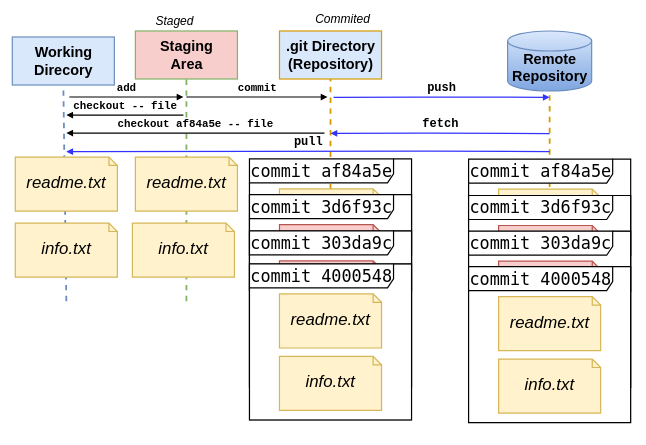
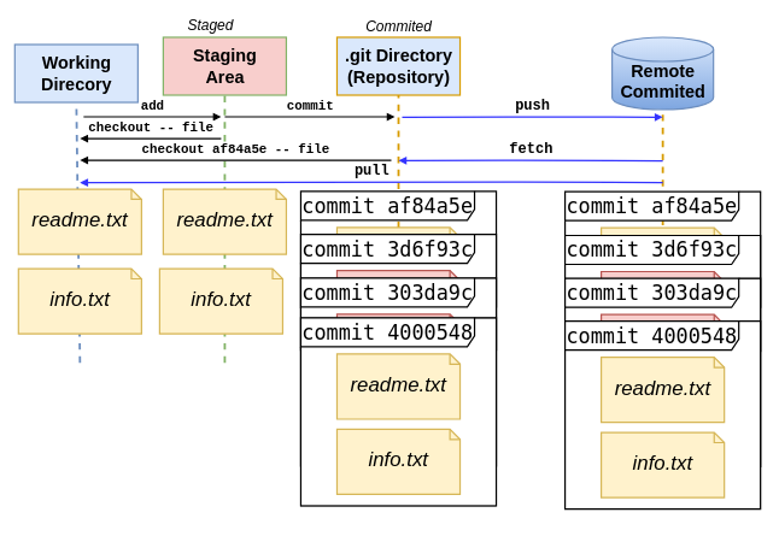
  <mxCell id="0" />
  <mxCell id="1" parent="0" />
  <mxCell id="2" value="&lt;font&gt;&lt;font&gt;&lt;font&gt;&lt;font&gt;&lt;font&gt;&lt;font&gt;&lt;font&gt;&lt;font&gt;&lt;font&gt;&lt;font&gt;&lt;font&gt;&lt;font&gt;&lt;font&gt;&lt;font&gt;&lt;font face=&quot;Courier New&quot; size=&quot;1&quot;&gt;&lt;b style=&quot;font-size: 18px&quot;&gt;add&lt;/b&gt;&lt;/font&gt;&lt;br&gt;&lt;/font&gt;&lt;/font&gt;&lt;/font&gt;&lt;/font&gt;&lt;/font&gt;&lt;/font&gt;&lt;/font&gt;&lt;/font&gt;&lt;/font&gt;&lt;/font&gt;&lt;/font&gt;&lt;/font&gt;&lt;/font&gt;&lt;/font&gt;" style="html=1;verticalAlign=bottom;startArrow=none;startFill=0;endArrow=block;startSize=8;strokeWidth=2;" parent="1" edge="1"><mxGeometry width="60" relative="1" as="geometry"><mxPoint x="115" y="161" as="sourcePoint" /><mxPoint x="305" y="161" as="targetPoint" /><Array as="points"><mxPoint x="246" y="161" /></Array></mxGeometry></mxCell>
  <mxCell id="3" value="&lt;i style=&quot;font-size: 20px;&quot;&gt;Staged&lt;/i&gt;&lt;br style=&quot;font-size: 20px;&quot;&gt;" style="text;html=1;resizable=0;points=[];autosize=1;align=center;verticalAlign=top;spacingTop=-4;fontSize=20;" parent="1" vertex="1"><mxGeometry x="260" y="20" width="60" height="20" as="geometry" /></mxCell>
- <mxCell id="4" value="&lt;i style=&quot;font-size: 20px;&quot;&gt;Commited&lt;/i&gt;&lt;br style=&quot;font-size: 20px;&quot;&gt;" style="text;html=1;resizable=0;points=[];autosize=1;align=center;verticalAlign=top;spacingTop=-4;fontSize=20;" parent="1" vertex="1"><mxGeometry x="535" y="16" width="70" height="20" as="geometry" /></mxCell>
+ <mxCell id="4" value="&lt;i style=&quot;font-size: 20px;&quot;&gt;Commited&lt;/i&gt;&lt;br style=&quot;font-size: 20px;&quot;&gt;" style="text;html=1;resizable=0;points=[];autosize=1;align=center;verticalAlign=top;spacingTop=-4;fontSize=20;" parent="1" vertex="1"><mxGeometry x="515" y="21" width="70" height="20" as="geometry" /></mxCell>
  <mxCell id="5" value="Working&lt;br style=&quot;font-size: 24px;&quot;&gt;Direcory&lt;br style=&quot;font-size: 24px;&quot;&gt;" style="html=1;strokeWidth=2;fontSize=24;align=center;fontStyle=1;fillColor=#dae8fc;strokeColor=#6c8ebf;" parent="1" vertex="1"><mxGeometry x="20" y="61" width="170" height="80" as="geometry" /></mxCell>
  <mxCell id="6" value="Staging&lt;br&gt;Area&lt;br style=&quot;font-size: 24px&quot;&gt;" style="html=1;strokeWidth=2;fontSize=24;align=center;fontStyle=1;fillColor=#f8cecc;strokeColor=#82b366;" parent="1" vertex="1"><mxGeometry x="225" y="51" width="170" height="80" as="geometry" /></mxCell>
  <mxCell id="7" value=".git Directory&lt;br&gt;(Repository)&lt;br style=&quot;font-size: 24px&quot;&gt;" style="html=1;strokeWidth=2;fontSize=24;align=center;fontStyle=1;fillColor=#dae8fc;strokeColor=#d79b00;" parent="1" vertex="1"><mxGeometry x="465" y="51" width="170" height="80" as="geometry" /></mxCell>
  <mxCell id="8" value="" style="endArrow=none;dashed=1;html=1;strokeWidth=3;fontSize=28;entryX=0.5;entryY=1;entryDx=0;entryDy=0;fillColor=#dae8fc;strokeColor=#6c8ebf;" parent="1" target="5" edge="1"><mxGeometry width="50" height="50" relative="1" as="geometry"><mxPoint x="110" y="501" as="sourcePoint" /><mxPoint x="75" y="191" as="targetPoint" /></mxGeometry></mxCell>
  <mxCell id="9" value="" style="endArrow=none;dashed=1;html=1;strokeWidth=3;fontSize=28;fillColor=#d5e8d4;strokeColor=#82b366;entryX=0.5;entryY=1;entryDx=0;entryDy=0;" parent="1" target="6" edge="1"><mxGeometry width="50" height="50" relative="1" as="geometry"><mxPoint x="310" y="501" as="sourcePoint" /><mxPoint x="335" y="161" as="targetPoint" /></mxGeometry></mxCell>
  <mxCell id="10" value="" style="endArrow=none;dashed=1;html=1;strokeWidth=3;fontSize=28;entryX=0.5;entryY=1;entryDx=0;entryDy=0;fillColor=#ffe6cc;strokeColor=#d79b00;" parent="1" target="7" edge="1"><mxGeometry width="50" height="50" relative="1" as="geometry"><mxPoint x="550" y="441" as="sourcePoint" /><mxPoint x="320" y="141" as="targetPoint" /></mxGeometry></mxCell>
  <mxCell id="11" value="&lt;font&gt;&lt;font&gt;&lt;font&gt;&lt;font&gt;&lt;font&gt;&lt;font&gt;&lt;font&gt;&lt;font&gt;&lt;font&gt;&lt;font&gt;&lt;font&gt;&lt;font&gt;&lt;font&gt;&lt;font&gt;&lt;font face=&quot;Courier New&quot; size=&quot;1&quot;&gt;&lt;b style=&quot;font-size: 18px&quot;&gt;commit&lt;/b&gt;&lt;/font&gt;&lt;br&gt;&lt;/font&gt;&lt;/font&gt;&lt;/font&gt;&lt;/font&gt;&lt;/font&gt;&lt;/font&gt;&lt;/font&gt;&lt;/font&gt;&lt;/font&gt;&lt;/font&gt;&lt;/font&gt;&lt;/font&gt;&lt;/font&gt;&lt;/font&gt;" style="html=1;verticalAlign=bottom;startArrow=none;startFill=0;endArrow=block;startSize=8;strokeWidth=2;" parent="1" edge="1"><mxGeometry width="60" relative="1" as="geometry"><mxPoint x="310" y="161" as="sourcePoint" /><mxPoint x="545" y="161" as="targetPoint" /><Array as="points"><mxPoint x="451" y="161" /></Array></mxGeometry></mxCell>
  <mxCell id="12" value="&lt;table&gt;&lt;tbody&gt;&lt;tr&gt;&lt;td&gt;&lt;div id=&quot;vt100&quot;&gt;&lt;pre&gt;&lt;span&gt;commit af84a5e&lt;/span&gt;&lt;/pre&gt;&lt;/div&gt;&lt;/td&gt;&lt;/tr&gt;&lt;/tbody&gt;&lt;/table&gt;" style="shape=umlFrame;whiteSpace=wrap;html=1;strokeWidth=2;fontSize=28;align=center;width=240;height=40;" parent="1" vertex="1"><mxGeometry x="415" y="264" width="270" height="160" as="geometry" /></mxCell>
  <mxCell id="13" value="readme.txt&lt;br&gt;" style="shape=note;whiteSpace=wrap;html=1;size=14;verticalAlign=middle;align=center;spacingTop=-6;strokeWidth=2;fontSize=28;fillColor=#fff2cc;strokeColor=#d6b656;fontStyle=2" parent="1" vertex="1"><mxGeometry x="465" y="314" width="170" height="90" as="geometry" /></mxCell>
  <mxCell id="14" value="readme.txt&lt;br&gt;" style="shape=note;whiteSpace=wrap;html=1;size=14;verticalAlign=middle;align=center;spacingTop=-6;strokeWidth=2;fontSize=28;fillColor=#fff2cc;strokeColor=#d6b656;fontStyle=2" parent="1" vertex="1"><mxGeometry x="225" y="261" width="170" height="90" as="geometry" /></mxCell>
  <mxCell id="15" value="readme.txt&lt;br&gt;" style="shape=note;whiteSpace=wrap;html=1;size=14;verticalAlign=middle;align=center;spacingTop=-6;strokeWidth=2;fontSize=28;fillColor=#fff2cc;strokeColor=#d6b656;fontStyle=2" parent="1" vertex="1"><mxGeometry x="25" y="261" width="170" height="90" as="geometry" /></mxCell>
  <mxCell id="16" value="" style="group" parent="1" vertex="1" connectable="0"><mxGeometry x="415" y="323.5" width="270" height="160" as="geometry" /></mxCell>
  <mxCell id="17" value="" style="rounded=0;whiteSpace=wrap;html=1;fontSize=24;" parent="16" vertex="1"><mxGeometry width="270" height="160" as="geometry" /></mxCell>
  <mxCell id="18" value="&lt;table&gt;&lt;tbody&gt;&lt;tr&gt;&lt;td&gt;&lt;div id=&quot;vt100&quot;&gt;&lt;pre&gt;&lt;span&gt;commit &lt;/span&gt;3d6f93c&lt;/pre&gt;&lt;/div&gt;&lt;/td&gt;&lt;/tr&gt;&lt;/tbody&gt;&lt;/table&gt;" style="shape=umlFrame;whiteSpace=wrap;html=1;strokeWidth=2;fontSize=28;align=center;width=240;height=40;" parent="16" vertex="1"><mxGeometry width="270" height="160" as="geometry" /></mxCell>
  <mxCell id="19" value="readme.txt&lt;br&gt;" style="shape=note;whiteSpace=wrap;html=1;size=14;verticalAlign=middle;align=center;spacingTop=-6;strokeWidth=2;fontSize=28;fillColor=#f8cecc;strokeColor=#b85450;fontStyle=2" parent="16" vertex="1"><mxGeometry x="50" y="50" width="170" height="90" as="geometry" /></mxCell>
  <mxCell id="20" value="info.txt&lt;br&gt;" style="shape=note;whiteSpace=wrap;html=1;size=14;verticalAlign=middle;align=center;spacingTop=-6;strokeWidth=2;fontSize=28;fillColor=#fff2cc;strokeColor=#d6b656;fontStyle=2" parent="1" vertex="1"><mxGeometry x="25" y="371" width="170" height="90" as="geometry" /></mxCell>
  <mxCell id="21" value="info.txt&lt;br&gt;" style="shape=note;whiteSpace=wrap;html=1;size=14;verticalAlign=middle;align=center;spacingTop=-6;strokeWidth=2;fontSize=28;fillColor=#fff2cc;strokeColor=#d6b656;fontStyle=2" parent="1" vertex="1"><mxGeometry x="220" y="371" width="170" height="90" as="geometry" /></mxCell>
  <mxCell id="22" value="" style="group" parent="1" vertex="1" connectable="0"><mxGeometry x="415" y="384" width="270" height="335" as="geometry" /></mxCell>
  <mxCell id="23" value="" style="rounded=0;whiteSpace=wrap;html=1;fontSize=24;" parent="22" vertex="1"><mxGeometry width="270" height="260" as="geometry" /></mxCell>
  <mxCell id="24" value="&lt;table&gt;&lt;tbody&gt;&lt;tr&gt;&lt;td&gt;&lt;div id=&quot;vt100&quot;&gt;&lt;pre&gt;&lt;span&gt;commit &lt;/span&gt;303da9c&lt;/pre&gt;&lt;/div&gt;&lt;/td&gt;&lt;/tr&gt;&lt;/tbody&gt;&lt;/table&gt;" style="shape=umlFrame;whiteSpace=wrap;html=1;strokeWidth=2;fontSize=28;align=center;width=240;height=40;" parent="22" vertex="1"><mxGeometry width="270" height="260" as="geometry" /></mxCell>
  <mxCell id="25" value="readme.txt&lt;br&gt;" style="shape=note;whiteSpace=wrap;html=1;size=14;verticalAlign=middle;align=center;spacingTop=-6;strokeWidth=2;fontSize=28;fillColor=#f8cecc;strokeColor=#b85450;fontStyle=2" parent="22" vertex="1"><mxGeometry x="50" y="50" width="170" height="90" as="geometry" /></mxCell>
  <mxCell id="26" value="info.txt&lt;br&gt;" style="shape=note;whiteSpace=wrap;html=1;size=14;verticalAlign=middle;align=center;spacingTop=-6;strokeWidth=2;fontSize=28;fillColor=#fff2cc;strokeColor=#d6b656;fontStyle=2" parent="22" vertex="1"><mxGeometry x="50" y="154" width="170" height="90" as="geometry" /></mxCell>
  <mxCell id="27" value="" style="group" parent="22" vertex="1" connectable="0"><mxGeometry y="55" width="270" height="280" as="geometry" /></mxCell>
  <mxCell id="28" value="" style="rounded=0;whiteSpace=wrap;html=1;fontSize=24;" parent="27" vertex="1"><mxGeometry width="270" height="260" as="geometry" /></mxCell>
  <mxCell id="29" value="&lt;table&gt;&lt;tbody&gt;&lt;tr&gt;&lt;td&gt;&lt;div id=&quot;vt100&quot;&gt;&lt;pre&gt;&lt;span&gt;commit &lt;/span&gt;4000548&lt;/pre&gt;&lt;/div&gt;&lt;/td&gt;&lt;/tr&gt;&lt;/tbody&gt;&lt;/table&gt;" style="shape=umlFrame;whiteSpace=wrap;html=1;strokeWidth=2;fontSize=28;align=center;width=240;height=40;" parent="27" vertex="1"><mxGeometry width="270" height="260" as="geometry" /></mxCell>
  <mxCell id="30" value="readme.txt&lt;br&gt;" style="shape=note;whiteSpace=wrap;html=1;size=14;verticalAlign=middle;align=center;spacingTop=-6;strokeWidth=2;fontSize=28;fillColor=#fff2cc;strokeColor=#d6b656;fontStyle=2" parent="27" vertex="1"><mxGeometry x="50" y="50" width="170" height="90" as="geometry" /></mxCell>
  <mxCell id="31" value="info.txt&lt;br&gt;" style="shape=note;whiteSpace=wrap;html=1;size=14;verticalAlign=middle;align=center;spacingTop=-6;strokeWidth=2;fontSize=28;fillColor=#fff2cc;strokeColor=#d6b656;fontStyle=2" parent="27" vertex="1"><mxGeometry x="50" y="154" width="170" height="90" as="geometry" /></mxCell>
  <mxCell id="32" value="" style="group" vertex="1" connectable="0" parent="1"><mxGeometry x="845" y="51" width="140" height="100" as="geometry" /></mxCell>
  <mxCell id="33" value="" style="strokeWidth=2;html=1;shape=mxgraph.flowchart.database;whiteSpace=wrap;fontSize=24;gradientColor=#7ea6e0;fillColor=#dae8fc;strokeColor=#6c8ebf;" vertex="1" parent="32"><mxGeometry width="140" height="100" as="geometry" /></mxCell>
- <mxCell id="34" value="&lt;div style=&quot;text-align: center&quot;&gt;&lt;b&gt;Remote&lt;/b&gt;&lt;/div&gt;&lt;b&gt;&lt;div style=&quot;text-align: center&quot;&gt;&lt;b&gt;Repository&lt;/b&gt;&lt;/div&gt;&lt;/b&gt;" style="text;html=1;resizable=0;points=[];autosize=1;align=center;verticalAlign=top;spacingTop=-4;fontSize=24;fillColor=none;" vertex="1" parent="32"><mxGeometry y="30" width="140" height="60" as="geometry" /></mxCell>
+ <mxCell id="34" value="&lt;div style=&quot;text-align: center&quot;&gt;&lt;b&gt;Remote&lt;/b&gt;&lt;/div&gt;&lt;b&gt;&lt;div style=&quot;text-align: center&quot;&gt;&lt;b&gt;Commited&lt;/b&gt;&lt;/div&gt;&lt;/b&gt;" style="text;html=1;resizable=0;points=[];autosize=1;align=center;verticalAlign=top;spacingTop=-4;fontSize=24;fillColor=none;" vertex="1" parent="32"><mxGeometry y="30" width="140" height="60" as="geometry" /></mxCell>
  <mxCell id="35" value="" style="endArrow=none;dashed=1;html=1;strokeWidth=3;fontSize=28;entryX=0.5;entryY=1;entryDx=0;entryDy=0;fillColor=#ffe6cc;strokeColor=#d79b00;" edge="1" parent="1"><mxGeometry width="50" height="50" relative="1" as="geometry"><mxPoint x="915" y="671" as="sourcePoint" /><mxPoint x="915" y="151" as="targetPoint" /></mxGeometry></mxCell>
  <mxCell id="36" value="&lt;table&gt;&lt;tbody&gt;&lt;tr&gt;&lt;td&gt;&lt;div id=&quot;vt100&quot;&gt;&lt;pre&gt;&lt;span&gt;commit af84a5e&lt;/span&gt;&lt;/pre&gt;&lt;/div&gt;&lt;/td&gt;&lt;/tr&gt;&lt;/tbody&gt;&lt;/table&gt;" style="shape=umlFrame;whiteSpace=wrap;html=1;strokeWidth=2;fontSize=28;align=center;width=240;height=40;" vertex="1" parent="1"><mxGeometry x="780" y="264.5" width="270" height="160" as="geometry" /></mxCell>
  <mxCell id="37" value="readme.txt&lt;br&gt;" style="shape=note;whiteSpace=wrap;html=1;size=14;verticalAlign=middle;align=center;spacingTop=-6;strokeWidth=2;fontSize=28;fillColor=#fff2cc;strokeColor=#d6b656;fontStyle=2" vertex="1" parent="1"><mxGeometry x="830" y="314.5" width="170" height="90" as="geometry" /></mxCell>
  <mxCell id="38" value="" style="group" vertex="1" connectable="0" parent="1"><mxGeometry x="780" y="325" width="270" height="160" as="geometry" /></mxCell>
  <mxCell id="39" value="" style="rounded=0;whiteSpace=wrap;html=1;fontSize=24;" vertex="1" parent="38"><mxGeometry width="270" height="160" as="geometry" /></mxCell>
  <mxCell id="40" value="&lt;table&gt;&lt;tbody&gt;&lt;tr&gt;&lt;td&gt;&lt;div id=&quot;vt100&quot;&gt;&lt;pre&gt;&lt;span&gt;commit &lt;/span&gt;3d6f93c&lt;/pre&gt;&lt;/div&gt;&lt;/td&gt;&lt;/tr&gt;&lt;/tbody&gt;&lt;/table&gt;" style="shape=umlFrame;whiteSpace=wrap;html=1;strokeWidth=2;fontSize=28;align=center;width=240;height=40;" vertex="1" parent="38"><mxGeometry width="270" height="160" as="geometry" /></mxCell>
  <mxCell id="41" value="readme.txt&lt;br&gt;" style="shape=note;whiteSpace=wrap;html=1;size=14;verticalAlign=middle;align=center;spacingTop=-6;strokeWidth=2;fontSize=28;fillColor=#f8cecc;strokeColor=#b85450;fontStyle=2" vertex="1" parent="38"><mxGeometry x="50" y="50" width="170" height="90" as="geometry" /></mxCell>
  <mxCell id="42" value="" style="group" vertex="1" connectable="0" parent="1"><mxGeometry x="784" y="363.5" width="270" height="339" as="geometry" /></mxCell>
  <mxCell id="43" value="" style="rounded=0;whiteSpace=wrap;html=1;fontSize=24;" vertex="1" parent="42"><mxGeometry x="-4" y="21" width="270" height="260" as="geometry" /></mxCell>
  <mxCell id="44" value="&lt;table&gt;&lt;tbody&gt;&lt;tr&gt;&lt;td&gt;&lt;div id=&quot;vt100&quot;&gt;&lt;pre&gt;&lt;span&gt;commit &lt;/span&gt;303da9c&lt;/pre&gt;&lt;/div&gt;&lt;/td&gt;&lt;/tr&gt;&lt;/tbody&gt;&lt;/table&gt;" style="shape=umlFrame;whiteSpace=wrap;html=1;strokeWidth=2;fontSize=28;align=center;width=240;height=40;" vertex="1" parent="42"><mxGeometry x="-4" y="21" width="270" height="260" as="geometry" /></mxCell>
  <mxCell id="45" value="readme.txt&lt;br&gt;" style="shape=note;whiteSpace=wrap;html=1;size=14;verticalAlign=middle;align=center;spacingTop=-6;strokeWidth=2;fontSize=28;fillColor=#f8cecc;strokeColor=#b85450;fontStyle=2" vertex="1" parent="42"><mxGeometry x="46" y="71" width="170" height="90" as="geometry" /></mxCell>
  <mxCell id="46" value="info.txt&lt;br&gt;" style="shape=note;whiteSpace=wrap;html=1;size=14;verticalAlign=middle;align=center;spacingTop=-6;strokeWidth=2;fontSize=28;fillColor=#fff2cc;strokeColor=#d6b656;fontStyle=2" vertex="1" parent="42"><mxGeometry x="46" y="175" width="170" height="90" as="geometry" /></mxCell>
  <mxCell id="47" value="" style="group" vertex="1" connectable="0" parent="42"><mxGeometry y="59" width="270" height="280" as="geometry" /></mxCell>
  <mxCell id="48" value="" style="rounded=0;whiteSpace=wrap;html=1;fontSize=24;" vertex="1" parent="47"><mxGeometry x="-4" y="21" width="270" height="260" as="geometry" /></mxCell>
  <mxCell id="49" value="&lt;table&gt;&lt;tbody&gt;&lt;tr&gt;&lt;td&gt;&lt;div id=&quot;vt100&quot;&gt;&lt;pre&gt;&lt;span&gt;commit &lt;/span&gt;4000548&lt;/pre&gt;&lt;/div&gt;&lt;/td&gt;&lt;/tr&gt;&lt;/tbody&gt;&lt;/table&gt;" style="shape=umlFrame;whiteSpace=wrap;html=1;strokeWidth=2;fontSize=28;align=center;width=240;height=40;" vertex="1" parent="47"><mxGeometry x="-4" y="21" width="270" height="260" as="geometry" /></mxCell>
  <mxCell id="50" value="readme.txt&lt;br&gt;" style="shape=note;whiteSpace=wrap;html=1;size=14;verticalAlign=middle;align=center;spacingTop=-6;strokeWidth=2;fontSize=28;fillColor=#fff2cc;strokeColor=#d6b656;fontStyle=2" vertex="1" parent="47"><mxGeometry x="46" y="71" width="170" height="90" as="geometry" /></mxCell>
  <mxCell id="51" value="info.txt&lt;br&gt;" style="shape=note;whiteSpace=wrap;html=1;size=14;verticalAlign=middle;align=center;spacingTop=-6;strokeWidth=2;fontSize=28;fillColor=#fff2cc;strokeColor=#d6b656;fontStyle=2" vertex="1" parent="47"><mxGeometry x="46" y="175" width="170" height="90" as="geometry" /></mxCell>
  <mxCell id="52" value="&lt;font&gt;&lt;font&gt;&lt;font&gt;&lt;font&gt;&lt;font&gt;&lt;font&gt;&lt;font&gt;&lt;font&gt;&lt;font&gt;&lt;font&gt;&lt;font&gt;&lt;font&gt;&lt;font&gt;&lt;font&gt;&lt;font face=&quot;Courier New&quot; size=&quot;1&quot;&gt;&lt;b style=&quot;font-size: 20px&quot;&gt;push&lt;/b&gt;&lt;/font&gt;&lt;br&gt;&lt;/font&gt;&lt;/font&gt;&lt;/font&gt;&lt;/font&gt;&lt;/font&gt;&lt;/font&gt;&lt;/font&gt;&lt;/font&gt;&lt;/font&gt;&lt;/font&gt;&lt;/font&gt;&lt;/font&gt;&lt;/font&gt;&lt;/font&gt;" style="html=1;verticalAlign=bottom;startArrow=none;startFill=0;endArrow=block;startSize=6;strokeWidth=2;endSize=6;strokeColor=#3333FF;" edge="1" parent="1"><mxGeometry width="60" relative="1" as="geometry"><mxPoint x="555" y="161.5" as="sourcePoint" /><mxPoint x="915" y="161.5" as="targetPoint" /><Array as="points"><mxPoint x="711" y="161" /></Array></mxGeometry></mxCell>
  <mxCell id="53" value="&lt;font&gt;&lt;font&gt;&lt;font&gt;&lt;font&gt;&lt;font&gt;&lt;font&gt;&lt;font&gt;&lt;font&gt;&lt;font&gt;&lt;font&gt;&lt;font&gt;&lt;font&gt;&lt;font&gt;&lt;font&gt;&lt;font face=&quot;Courier New&quot; size=&quot;1&quot;&gt;&lt;b style=&quot;font-size: 20px&quot;&gt;fetch&lt;/b&gt;&lt;/font&gt;&lt;br&gt;&lt;/font&gt;&lt;/font&gt;&lt;/font&gt;&lt;/font&gt;&lt;/font&gt;&lt;/font&gt;&lt;/font&gt;&lt;/font&gt;&lt;/font&gt;&lt;/font&gt;&lt;/font&gt;&lt;/font&gt;&lt;/font&gt;&lt;/font&gt;" style="html=1;verticalAlign=bottom;startArrow=block;startFill=1;endArrow=none;startSize=6;strokeWidth=2;endFill=0;endSize=6;strokeColor=#3333FF;" edge="1" parent="1"><mxGeometry width="60" relative="1" as="geometry"><mxPoint x="550" y="221.5" as="sourcePoint" /><mxPoint x="915" y="222" as="targetPoint" /><Array as="points"><mxPoint x="706" y="221" /></Array></mxGeometry></mxCell>
  <mxCell id="54" value="&lt;font&gt;&lt;font&gt;&lt;font&gt;&lt;font&gt;&lt;font&gt;&lt;font&gt;&lt;font&gt;&lt;font&gt;&lt;font&gt;&lt;font&gt;&lt;font&gt;&lt;font&gt;&lt;font&gt;&lt;font&gt;&lt;font face=&quot;Courier New&quot; size=&quot;1&quot;&gt;&lt;b style=&quot;font-size: 18px&quot;&gt;checkout -- file&lt;/b&gt;&lt;/font&gt;&lt;br&gt;&lt;/font&gt;&lt;/font&gt;&lt;/font&gt;&lt;/font&gt;&lt;/font&gt;&lt;/font&gt;&lt;/font&gt;&lt;/font&gt;&lt;/font&gt;&lt;/font&gt;&lt;/font&gt;&lt;/font&gt;&lt;/font&gt;&lt;/font&gt;" style="html=1;verticalAlign=bottom;startArrow=block;startFill=1;endArrow=none;startSize=6;strokeWidth=2;endSize=6;endFill=0;" edge="1" parent="1"><mxGeometry width="60" relative="1" as="geometry"><mxPoint x="110" y="191" as="sourcePoint" /><mxPoint x="305" y="191" as="targetPoint" /></mxGeometry></mxCell>
  <mxCell id="55" value="&lt;font&gt;&lt;font&gt;&lt;font&gt;&lt;font&gt;&lt;font&gt;&lt;font&gt;&lt;font&gt;&lt;font&gt;&lt;font&gt;&lt;font&gt;&lt;font&gt;&lt;font&gt;&lt;font&gt;&lt;font&gt;&lt;font face=&quot;Courier New&quot; size=&quot;1&quot;&gt;&lt;b style=&quot;font-size: 18px&quot;&gt;checkout af84a5e -- file&lt;/b&gt;&lt;/font&gt;&lt;br&gt;&lt;/font&gt;&lt;/font&gt;&lt;/font&gt;&lt;/font&gt;&lt;/font&gt;&lt;/font&gt;&lt;/font&gt;&lt;/font&gt;&lt;/font&gt;&lt;/font&gt;&lt;/font&gt;&lt;/font&gt;&lt;/font&gt;&lt;/font&gt;" style="html=1;verticalAlign=bottom;startArrow=block;startFill=1;endArrow=none;startSize=6;strokeWidth=2;endSize=6;endFill=0;" edge="1" parent="1"><mxGeometry width="60" relative="1" as="geometry"><mxPoint x="110" y="221" as="sourcePoint" /><mxPoint x="540" y="221" as="targetPoint" /></mxGeometry></mxCell>
  <mxCell id="56" value="&lt;font&gt;&lt;font&gt;&lt;font&gt;&lt;font&gt;&lt;font&gt;&lt;font&gt;&lt;font&gt;&lt;font&gt;&lt;font&gt;&lt;font&gt;&lt;font&gt;&lt;font&gt;&lt;font&gt;&lt;font&gt;&lt;font face=&quot;Courier New&quot; size=&quot;1&quot;&gt;&lt;b style=&quot;font-size: 20px&quot;&gt;pull&lt;/b&gt;&lt;/font&gt;&lt;br&gt;&lt;/font&gt;&lt;/font&gt;&lt;/font&gt;&lt;/font&gt;&lt;/font&gt;&lt;/font&gt;&lt;/font&gt;&lt;/font&gt;&lt;/font&gt;&lt;/font&gt;&lt;/font&gt;&lt;/font&gt;&lt;/font&gt;&lt;/font&gt;" style="html=1;verticalAlign=bottom;startArrow=block;startFill=1;endArrow=none;startSize=6;strokeWidth=2;endFill=0;endSize=6;strokeColor=#3333FF;labelBackgroundColor=none;" edge="1" parent="1"><mxGeometry width="60" relative="1" as="geometry"><mxPoint x="110" y="252" as="sourcePoint" /><mxPoint x="915" y="252" as="targetPoint" /><Array as="points"><mxPoint x="711" y="251" /></Array></mxGeometry></mxCell>
